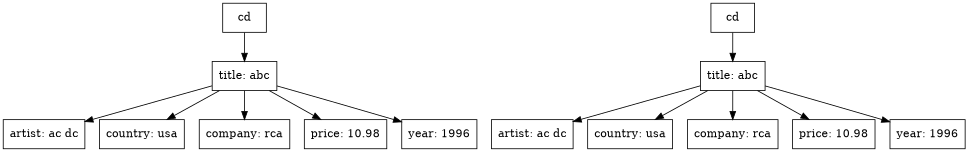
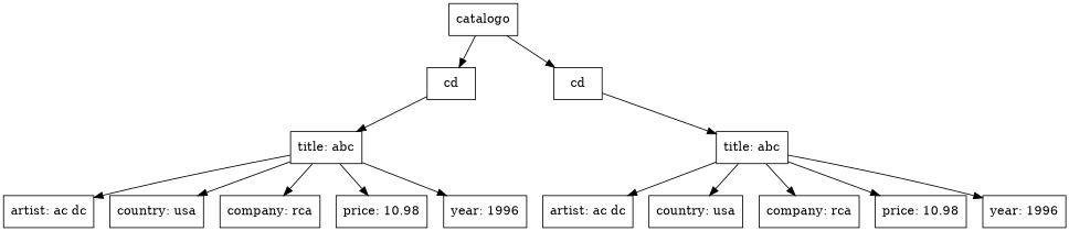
  digraph {
    rankdir=TB
    node [shape=box]
+   n1 [label=catalogo]
    n2 [label=cd]
    n3 [label=cd]
    n4 [label="title: abc"]
    n5 [label="title: abc"]
    n6 [label="artist: ac dc"]
    n7 [label="country: usa"]
    n8 [label="company: rca"]
    n9 [label="price: 10.98"]
    n10 [label="year: 1996"]
    n11 [label="artist: ac dc"]
    n12 [label="country: usa"]
    n13 [label="company: rca"]
    n14 [label="price: 10.98"]
    n15 [label="year: 1996"]
+   n1 -> n2
+   n1 -> n3
    n2 -> n4
    n3 -> n5
    n4 -> n6
    n4 -> n7
    n4 -> n8
    n4 -> n9
    n4 -> n10
    n5 -> n11
    n5 -> n12
    n5 -> n13
    n5 -> n14
    n5 -> n15
  }
